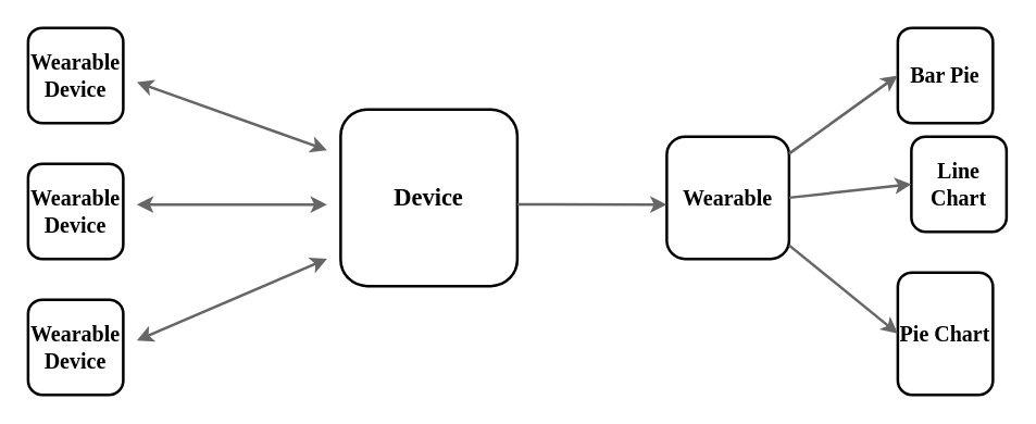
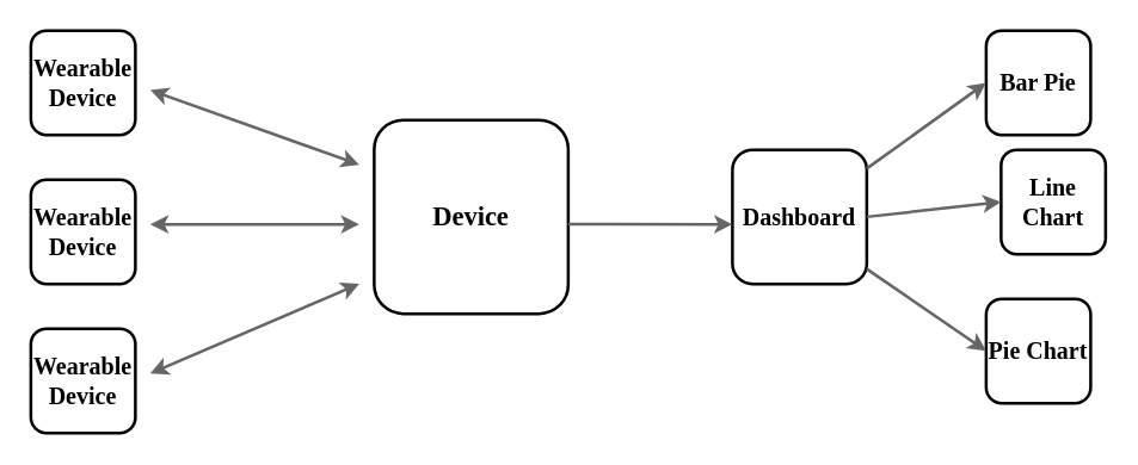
  <mxCell id="0" />
  <mxCell id="1" parent="0" />
  <mxCell id="2" value="&lt;p&gt;&lt;b&gt;&lt;font face=&quot;Times New Roman&quot; style=&quot;font-size: 16px;&quot;&gt;Wearable Device&lt;/font&gt;&lt;/b&gt;&lt;/p&gt;" style="whiteSpace=wrap;html=1;aspect=fixed;rounded=1;align=center;strokeWidth=2;" parent="1" vertex="1"><mxGeometry x="20" y="20" width="70" height="70" as="geometry" /></mxCell>
  <mxCell id="3" value="&lt;p&gt;&lt;b&gt;&lt;font face=&quot;Times New Roman&quot; style=&quot;font-size: 16px;&quot;&gt;Wearable Device&lt;/font&gt;&lt;/b&gt;&lt;/p&gt;" style="whiteSpace=wrap;html=1;aspect=fixed;rounded=1;align=center;strokeWidth=2;" parent="1" vertex="1"><mxGeometry x="20" y="120" width="70" height="70" as="geometry" /></mxCell>
  <mxCell id="4" value="&lt;p&gt;&lt;b&gt;&lt;font face=&quot;Times New Roman&quot; style=&quot;font-size: 16px;&quot;&gt;Wearable Device&lt;/font&gt;&lt;/b&gt;&lt;/p&gt;" style="whiteSpace=wrap;html=1;aspect=fixed;rounded=1;align=center;strokeWidth=2;" parent="1" vertex="1"><mxGeometry x="20" y="220" width="70" height="70" as="geometry" /></mxCell>
  <mxCell id="5" value="&lt;b&gt;&lt;font style=&quot;font-size: 18px;&quot;&gt;Device&lt;/font&gt;&lt;/b&gt;" style="whiteSpace=wrap;html=1;aspect=fixed;rounded=1;strokeWidth=2;fontFamily=Times New Roman;fontSize=16;" parent="1" vertex="1"><mxGeometry x="250" y="80" width="130" height="130" as="geometry" /></mxCell>
- <mxCell id="6" value="&lt;b&gt;Wearable&lt;/b&gt;" style="whiteSpace=wrap;html=1;aspect=fixed;rounded=1;strokeWidth=2;fontFamily=Times New Roman;fontSize=16;" parent="1" vertex="1"><mxGeometry x="490" y="100" width="90" height="90" as="geometry" /></mxCell>
+ <mxCell id="6" value="&lt;b&gt;Dashboard&lt;/b&gt;" style="whiteSpace=wrap;html=1;aspect=fixed;rounded=1;strokeWidth=2;fontFamily=Times New Roman;fontSize=16;" parent="1" vertex="1"><mxGeometry x="490" y="100" width="90" height="90" as="geometry" /></mxCell>
  <mxCell id="7" value="" style="endArrow=classic;startArrow=classic;html=1;rounded=0;fontFamily=Times New Roman;fontSize=18;strokeWidth=2;shadow=0;strokeColor=#666666;" parent="1" edge="1"><mxGeometry width="50" height="50" relative="1" as="geometry"><mxPoint x="100" y="60" as="sourcePoint" /><mxPoint x="240" y="110" as="targetPoint" /></mxGeometry></mxCell>
  <mxCell id="8" value="" style="endArrow=classic;startArrow=classic;html=1;rounded=0;fontFamily=Times New Roman;fontSize=18;strokeWidth=2;shadow=0;strokeColor=#666666;" parent="1" edge="1"><mxGeometry width="50" height="50" relative="1" as="geometry"><mxPoint x="100" y="250" as="sourcePoint" /><mxPoint x="240" y="190" as="targetPoint" /></mxGeometry></mxCell>
  <mxCell id="9" value="" style="endArrow=classic;startArrow=classic;html=1;rounded=0;fontFamily=Times New Roman;fontSize=18;strokeWidth=2;shadow=0;strokeColor=#666666;" parent="1" edge="1"><mxGeometry width="50" height="50" relative="1" as="geometry"><mxPoint x="100" y="150" as="sourcePoint" /><mxPoint x="240" y="150" as="targetPoint" /></mxGeometry></mxCell>
  <mxCell id="10" value="" style="endArrow=classic;html=1;rounded=0;shadow=0;strokeColor=#666666;strokeWidth=2;fontFamily=Times New Roman;fontSize=18;exitX=1;exitY=0.538;exitDx=0;exitDy=0;exitPerimeter=0;" parent="1" source="5" edge="1"><mxGeometry width="50" height="50" relative="1" as="geometry"><mxPoint x="390" y="150" as="sourcePoint" /><mxPoint x="490" y="150" as="targetPoint" /></mxGeometry></mxCell>
  <mxCell id="11" value="&lt;p&gt;&lt;b&gt;&lt;font face=&quot;Times New Roman&quot; style=&quot;font-size: 16px;&quot;&gt;Bar Pie&lt;/font&gt;&lt;/b&gt;&lt;/p&gt;" style="whiteSpace=wrap;html=1;aspect=fixed;rounded=1;align=center;strokeWidth=2;" vertex="1" parent="1"><mxGeometry x="660" y="20" width="70" height="70" as="geometry" /></mxCell>
  <mxCell id="12" value="&lt;p&gt;&lt;font face=&quot;Times New Roman&quot;&gt;&lt;span style=&quot;font-size: 16px;&quot;&gt;&lt;b&gt;Line Chart&lt;/b&gt;&lt;/span&gt;&lt;/font&gt;&lt;/p&gt;" style="whiteSpace=wrap;html=1;aspect=fixed;rounded=1;align=center;strokeWidth=2;" vertex="1" parent="1"><mxGeometry x="670" y="100" width="70" height="70" as="geometry" /></mxCell>
- <mxCell id="13" value="&lt;p&gt;&lt;b&gt;&lt;font face=&quot;Times New Roman&quot; style=&quot;font-size: 16px;&quot;&gt;Pie Chart&lt;/font&gt;&lt;/b&gt;&lt;/p&gt;" style="whiteSpace=wrap;html=1;aspect=fixed;rounded=1;align=center;strokeWidth=2;" vertex="1" parent="1"><mxGeometry x="660" y="200" width="70" height="90" as="geometry" /></mxCell>
+ <mxCell id="13" value="&lt;p&gt;&lt;b&gt;&lt;font face=&quot;Times New Roman&quot; style=&quot;font-size: 16px;&quot;&gt;Pie Chart&lt;/font&gt;&lt;/b&gt;&lt;/p&gt;" style="whiteSpace=wrap;html=1;aspect=fixed;rounded=1;align=center;strokeWidth=2;" vertex="1" parent="1"><mxGeometry x="660" y="200" width="70" height="70" as="geometry" /></mxCell>
  <mxCell id="14" value="" style="endArrow=classic;html=1;rounded=0;shadow=0;strokeColor=#666666;strokeWidth=2;fontFamily=Times New Roman;fontSize=18;entryX=0;entryY=0.5;entryDx=0;entryDy=0;" edge="1" parent="1" source="6" target="11"><mxGeometry width="50" height="50" relative="1" as="geometry"><mxPoint x="540" y="90" as="sourcePoint" /><mxPoint x="650" y="90.06" as="targetPoint" /></mxGeometry></mxCell>
  <mxCell id="15" value="" style="endArrow=classic;html=1;rounded=0;shadow=0;strokeColor=#666666;strokeWidth=2;fontFamily=Times New Roman;fontSize=18;exitX=1;exitY=0.5;exitDx=0;exitDy=0;entryX=0;entryY=0.5;entryDx=0;entryDy=0;" edge="1" parent="1" source="6" target="12"><mxGeometry width="50" height="50" relative="1" as="geometry"><mxPoint x="580" y="161.2" as="sourcePoint" /><mxPoint x="660" y="140" as="targetPoint" /></mxGeometry></mxCell>
  <mxCell id="16" value="" style="endArrow=classic;html=1;rounded=0;shadow=0;strokeColor=#666666;strokeWidth=2;fontFamily=Times New Roman;fontSize=18;entryX=0;entryY=0.5;entryDx=0;entryDy=0;" edge="1" parent="1" target="13"><mxGeometry width="50" height="50" relative="1" as="geometry"><mxPoint x="580" y="180" as="sourcePoint" /><mxPoint x="660" y="122.4" as="targetPoint" /></mxGeometry></mxCell>
